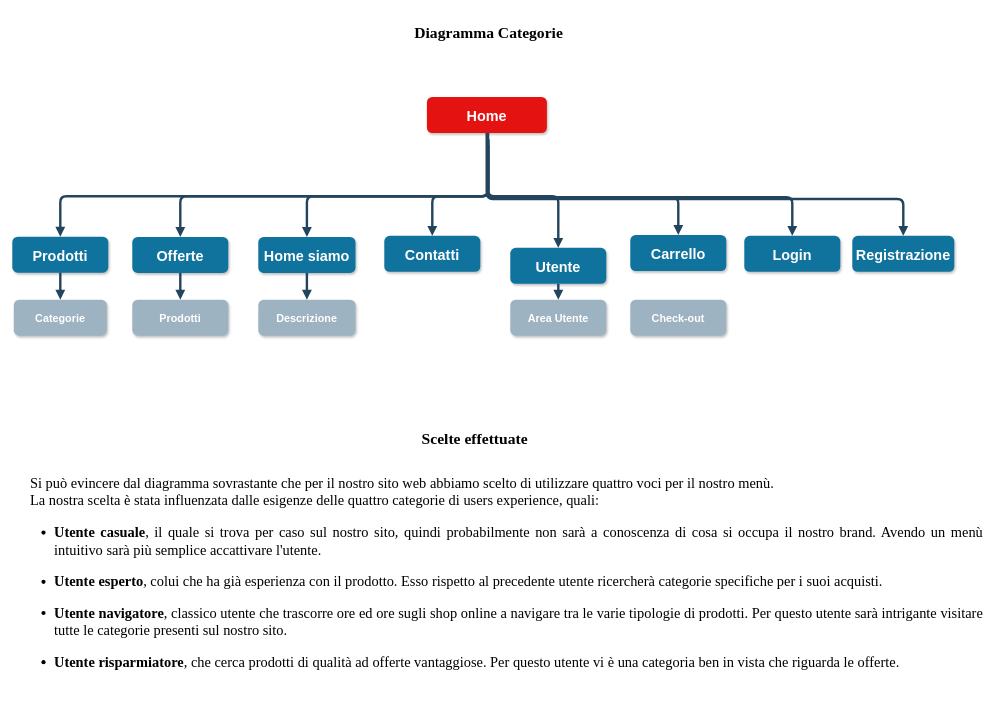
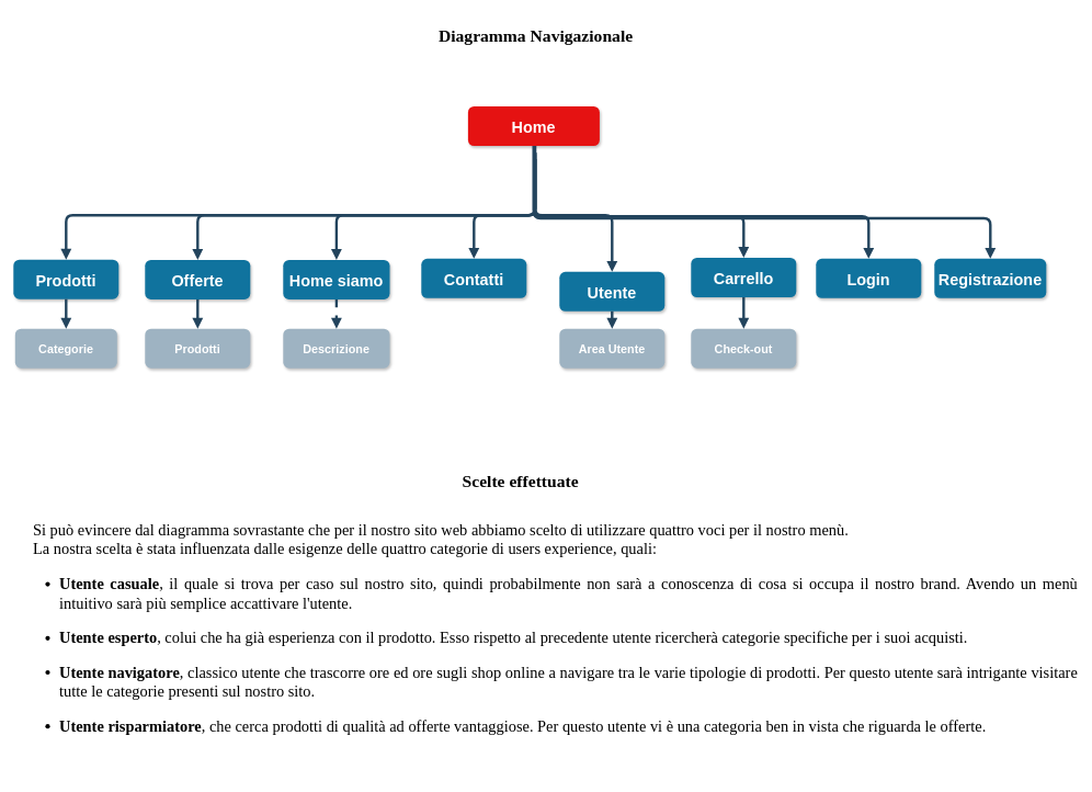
  <mxCell id="0" />
  <mxCell id="1" parent="0" />
  <mxCell id="2" value="Home" style="rounded=1;fillColor=#e51212;strokeColor=none;shadow=1;gradientColor=none;fontStyle=1;fontColor=#FFFFFF;fontSize=24;" parent="1" vertex="1"><mxGeometry x="711" y="150" width="200" height="60" as="geometry" /></mxCell>
  <mxCell id="3" value="Prodotti" style="rounded=1;fillColor=#10739E;strokeColor=none;shadow=1;gradientColor=none;fontStyle=1;fontColor=#FFFFFF;fontSize=24;" parent="1" vertex="1"><mxGeometry x="20" y="382.75" width="160" height="60" as="geometry" /></mxCell>
  <mxCell id="4" value="Categorie" style="rounded=1;fillColor=#9eb3c2;strokeColor=none;shadow=1;gradientColor=none;fontStyle=1;fontColor=#FFFFFF;fontSize=18;" parent="1" vertex="1"><mxGeometry x="22.5" y="487.75" width="155" height="60" as="geometry" /></mxCell>
  <mxCell id="5" value="Offerte" style="rounded=1;fillColor=#10739E;strokeColor=none;shadow=1;gradientColor=none;fontStyle=1;fontColor=#FFFFFF;fontSize=24;" parent="1" vertex="1"><mxGeometry x="220" y="383.25" width="160" height="60" as="geometry" /></mxCell>
  <mxCell id="6" value="Prodotti" style="rounded=1;fillColor=#9EB3C2;strokeColor=none;shadow=1;gradientColor=none;fontStyle=1;fontColor=#FFFFFF;fontSize=18;" parent="1" vertex="1"><mxGeometry x="220" y="487.75" width="160" height="60" as="geometry" /></mxCell>
  <mxCell id="7" value="Home siamo" style="rounded=1;fillColor=#10739E;strokeColor=none;shadow=1;gradientColor=none;fontStyle=1;fontColor=#FFFFFF;fontSize=24;" parent="1" vertex="1"><mxGeometry x="430" y="383.25" width="162" height="60" as="geometry" /></mxCell>
  <mxCell id="8" value="Descrizione" style="rounded=1;fillColor=#9EB3C2;strokeColor=none;shadow=1;gradientColor=none;fontStyle=1;fontColor=#FFFFFF;fontSize=18;" parent="1" vertex="1"><mxGeometry x="430" y="487.75" width="162" height="60" as="geometry" /></mxCell>
  <mxCell id="9" value="Contatti" style="rounded=1;fillColor=#10739E;strokeColor=none;shadow=1;gradientColor=none;fontStyle=1;fontColor=#FFFFFF;fontSize=24;" parent="1" vertex="1"><mxGeometry x="640" y="381.37" width="160" height="60" as="geometry" /></mxCell>
  <mxCell id="10" value="" style="edgeStyle=elbowEdgeStyle;elbow=vertical;strokeWidth=4;endArrow=block;endFill=1;fontStyle=1;strokeColor=#23445D;" parent="1" target="3" edge="1"><mxGeometry x="135" y="-44.5" width="100" height="100" as="geometry"><mxPoint x="813" y="220" as="sourcePoint" /><mxPoint x="163" y="-74.5" as="targetPoint" /><Array as="points"><mxPoint x="593" y="315.5" /></Array></mxGeometry></mxCell>
  <mxCell id="11" value="" style="edgeStyle=elbowEdgeStyle;elbow=vertical;strokeWidth=4;endArrow=block;endFill=1;fontStyle=1;strokeColor=#23445D;entryX=0.5;entryY=0;entryDx=0;entryDy=0;" parent="1" target="9" edge="1"><mxGeometry x="135" y="-44.5" width="100" height="100" as="geometry"><mxPoint x="813" y="230" as="sourcePoint" /><mxPoint x="163" y="-74.5" as="targetPoint" /><Array as="points"><mxPoint x="1013" y="315.5" /></Array></mxGeometry></mxCell>
  <mxCell id="12" value="" style="edgeStyle=elbowEdgeStyle;elbow=vertical;strokeWidth=4;endArrow=block;endFill=1;fontStyle=1;strokeColor=#23445D;" parent="1" source="3" target="4" edge="1"><mxGeometry x="-128" y="-47.25" width="100" height="100" as="geometry"><mxPoint x="-200" y="22.75" as="sourcePoint" /><mxPoint x="-100" y="-77.25" as="targetPoint" /></mxGeometry></mxCell>
  <mxCell id="13" value="" style="edgeStyle=elbowEdgeStyle;elbow=vertical;strokeWidth=4;endArrow=block;endFill=1;fontStyle=1;strokeColor=#23445D;" parent="1" source="5" target="6" edge="1"><mxGeometry x="-190" y="-39.5" width="100" height="100" as="geometry"><mxPoint x="-262" y="30.5" as="sourcePoint" /><mxPoint x="-162" y="-69.5" as="targetPoint" /></mxGeometry></mxCell>
- <mxCell id="14" value="" style="edgeStyle=elbowEdgeStyle;elbow=vertical;strokeWidth=4;endArrow=block;endFill=1;fontStyle=1;strokeColor=#23445D;" parent="1" source="7" target="8" edge="1"><mxGeometry x="-246" y="-47.25" width="100" height="100" as="geometry"><mxPoint x="-318" y="22.75" as="sourcePoint" /><mxPoint x="-218" y="-77.25" as="targetPoint" /></mxGeometry></mxCell>
+ <mxCell id="14" value="" style="edgeStyle=elbowEdgeStyle;elbow=vertical;strokeWidth=4;endArrow=block;endFill=1;fontStyle=1;strokeColor=#23445D;dashed=1;" parent="1" source="7" target="8" edge="1"><mxGeometry x="-246" y="-47.25" width="100" height="100" as="geometry"><mxPoint x="-318" y="22.75" as="sourcePoint" /><mxPoint x="-218" y="-77.25" as="targetPoint" /></mxGeometry></mxCell>
  <mxCell id="15" value="" style="edgeStyle=elbowEdgeStyle;elbow=vertical;strokeWidth=4;endArrow=block;endFill=1;fontStyle=1;strokeColor=#23445D;entryX=0.5;entryY=0;entryDx=0;entryDy=0;" parent="1" target="5" edge="1"><mxGeometry x="135" y="-44.5" width="100" height="100" as="geometry"><mxPoint x="813" y="210" as="sourcePoint" /><mxPoint x="163" y="-74.5" as="targetPoint" /><Array as="points"><mxPoint x="693" y="315.5" /></Array></mxGeometry></mxCell>
  <mxCell id="16" value="" style="edgeStyle=elbowEdgeStyle;elbow=vertical;strokeWidth=4;endArrow=block;endFill=1;fontStyle=1;strokeColor=#23445D;" parent="1" target="7" edge="1"><mxGeometry x="135" y="-44.5" width="100" height="100" as="geometry"><mxPoint x="813" y="230" as="sourcePoint" /><mxPoint x="163" y="-74.5" as="targetPoint" /><Array as="points"><mxPoint x="983" y="315.5" /></Array></mxGeometry></mxCell>
- <mxCell id="17" value="&lt;h2&gt;&lt;font style=&quot;font-size: 26px&quot;&gt;&amp;nbsp;Diagramma Categorie&lt;/font&gt;&lt;/h2&gt;" style="text;html=1;strokeColor=none;fillColor=none;align=center;verticalAlign=middle;whiteSpace=wrap;rounded=0;fontFamily=Georgia;fontSize=24;" parent="1" vertex="1"><mxGeometry x="481" y="20" width="660" height="40" as="geometry" /></mxCell>
+ <mxCell id="17" value="&lt;h2&gt;&lt;font style=&quot;font-size: 26px&quot;&gt;&amp;nbsp;Diagramma Navigazionale&lt;/font&gt;&lt;/h2&gt;" style="text;html=1;strokeColor=none;fillColor=none;align=center;verticalAlign=middle;whiteSpace=wrap;rounded=0;fontFamily=Georgia;fontSize=24;" parent="1" vertex="1"><mxGeometry x="481" y="20" width="660" height="40" as="geometry" /></mxCell>
  <mxCell id="18" value="Scelte effettuate" style="text;html=1;strokeColor=none;fillColor=none;align=center;verticalAlign=middle;whiteSpace=wrap;rounded=0;fontFamily=Georgia;fontSize=26;fontStyle=1" parent="1" vertex="1"><mxGeometry x="661" y="700" width="260" height="40" as="geometry" /></mxCell>
  <mxCell id="19" value="&lt;div style=&quot;text-align: justify&quot;&gt;&lt;span&gt;Si può evincere dal diagramma sovrastante che per il nostro sito web abbiamo scelto di utilizzare quattro voci per il nostro menù.&amp;nbsp;&lt;/span&gt;&lt;/div&gt;&lt;div style=&quot;text-align: justify&quot;&gt;&lt;span&gt;La nostra scelta è stata influenzata dalle esigenze delle quattro categorie di users experience, quali:&amp;nbsp;&lt;/span&gt;&lt;/div&gt;&lt;div style=&quot;text-align: justify&quot;&gt;&lt;ul&gt;&lt;li&gt;&lt;b&gt;Utente casuale&lt;/b&gt;, il quale si trova per caso sul nostro sito, quindi probabilmente non sarà a conoscenza di cosa si occupa il nostro brand. Avendo un menù intuitivo sarà più semplice accattivare l'utente.&lt;/li&gt;&lt;/ul&gt;&lt;ul&gt;&lt;li&gt;&lt;b&gt;Utente esperto&lt;/b&gt;, colui che ha già esperienza con il prodotto. Esso rispetto al precedente utente ricercherà categorie specifiche per i suoi acquisti.&lt;/li&gt;&lt;/ul&gt;&lt;ul&gt;&lt;li&gt;&lt;b&gt;Utente navigatore&lt;/b&gt;, classico utente che trascorre ore ed ore sugli shop online a navigare tra le varie tipologie di prodotti. Per questo utente sarà intrigante visitare tutte le categorie presenti sul nostro sito.&lt;/li&gt;&lt;/ul&gt;&lt;ul&gt;&lt;li&gt;&lt;b&gt;Utente risparmiatore&lt;/b&gt;, che cerca prodotti di qualità ad offerte vantaggiose. Per questo utente vi è una categoria ben in vista che riguarda le offerte.&lt;/li&gt;&lt;/ul&gt;&lt;/div&gt;" style="text;html=1;strokeColor=none;fillColor=none;align=left;verticalAlign=middle;whiteSpace=wrap;rounded=0;fontFamily=Georgia;fontSize=24;" parent="1" vertex="1"><mxGeometry x="48" y="740" width="1590" height="430" as="geometry" /></mxCell>
  <mxCell id="20" value="" style="edgeStyle=elbowEdgeStyle;elbow=vertical;strokeWidth=4;endArrow=block;endFill=1;fontStyle=1;strokeColor=#23445D;entryX=0.5;entryY=0;entryDx=0;entryDy=0;" parent="1" target="21" edge="1"><mxGeometry x="345" y="-44.5" width="100" height="100" as="geometry"><mxPoint x="813" y="220" as="sourcePoint" /><mxPoint x="1203" y="383" as="targetPoint" /><Array as="points"><mxPoint x="1223" y="315.5" /></Array></mxGeometry></mxCell>
  <mxCell id="21" value="Utente" style="rounded=1;fillColor=#10739E;strokeColor=none;shadow=1;gradientColor=none;fontStyle=1;fontColor=#FFFFFF;fontSize=24;" parent="1" vertex="1"><mxGeometry x="850" y="401.37" width="160" height="60" as="geometry" /></mxCell>
  <mxCell id="22" value="Area Utente" style="rounded=1;fillColor=#9EB3C2;strokeColor=none;shadow=1;gradientColor=none;fontStyle=1;fontColor=#FFFFFF;fontSize=18;" parent="1" vertex="1"><mxGeometry x="850" y="487.75" width="160" height="60" as="geometry" /></mxCell>
  <mxCell id="23" value="Carrello" style="rounded=1;fillColor=#10739E;strokeColor=none;shadow=1;gradientColor=none;fontStyle=1;fontColor=#FFFFFF;fontSize=24;" parent="1" vertex="1"><mxGeometry x="1050" y="379.99" width="160" height="60" as="geometry" /></mxCell>
  <mxCell id="24" value="Check-out" style="rounded=1;fillColor=#9EB3C2;strokeColor=none;shadow=1;gradientColor=none;fontStyle=1;fontColor=#FFFFFF;fontSize=18;" parent="1" vertex="1"><mxGeometry x="1050" y="487.75" width="160" height="60" as="geometry" /></mxCell>
+ <mxCell id="25" value="" style="edgeStyle=elbowEdgeStyle;elbow=vertical;strokeWidth=4;endArrow=block;endFill=1;fontStyle=1;strokeColor=#23445D;entryX=0.5;entryY=0;entryDx=0;entryDy=0;exitX=0.5;exitY=1;exitDx=0;exitDy=0;" parent="1" source="23" target="24" edge="1"><mxGeometry x="-76" y="-40.01" width="100" height="100" as="geometry"><mxPoint x="922" y="449.99" as="sourcePoint" /><mxPoint x="922" y="487.24" as="targetPoint" /></mxGeometry></mxCell>
  <mxCell id="26" value="" style="edgeStyle=elbowEdgeStyle;elbow=vertical;strokeWidth=4;endArrow=block;endFill=1;fontStyle=1;strokeColor=#23445D;entryX=0.5;entryY=0;entryDx=0;entryDy=0;" parent="1" target="23" edge="1"><mxGeometry x="555" y="-42.62" width="100" height="100" as="geometry"><mxPoint x="813" y="222" as="sourcePoint" /><mxPoint x="1383" y="383.25" as="targetPoint" /><Array as="points"><mxPoint x="1093" y="317" /></Array></mxGeometry></mxCell>
  <mxCell id="27" value="" style="edgeStyle=elbowEdgeStyle;elbow=vertical;strokeWidth=4;endArrow=block;endFill=1;fontStyle=1;strokeColor=#23445D;entryX=0.5;entryY=0;entryDx=0;entryDy=0;exitX=0.5;exitY=1;exitDx=0;exitDy=0;" edge="1" parent="1" source="21" target="22"><mxGeometry x="-66" y="-30.01" width="100" height="100" as="geometry"><mxPoint x="1140" y="449.99" as="sourcePoint" /><mxPoint x="1140" y="497.75" as="targetPoint" /></mxGeometry></mxCell>
  <mxCell id="28" value="" style="edgeStyle=elbowEdgeStyle;elbow=vertical;strokeWidth=4;endArrow=block;endFill=1;fontStyle=1;strokeColor=#23445D;exitX=0.5;exitY=1;exitDx=0;exitDy=0;entryX=0.5;entryY=0;entryDx=0;entryDy=0;" edge="1" parent="1" source="2" target="29"><mxGeometry x="742.5" y="-42.62" width="100" height="100" as="geometry"><mxPoint x="808" y="210" as="sourcePoint" /><mxPoint x="1376" y="390" as="targetPoint" /><Array as="points"><mxPoint x="1280.5" y="317" /></Array></mxGeometry></mxCell>
  <mxCell id="29" value="Login" style="rounded=1;fillColor=#10739E;strokeColor=none;shadow=1;gradientColor=none;fontStyle=1;fontColor=#FFFFFF;fontSize=24;" vertex="1" parent="1"><mxGeometry x="1240" y="381.37" width="160" height="60" as="geometry" /></mxCell>
  <mxCell id="30" value="Registrazione" style="rounded=1;fillColor=#10739E;strokeColor=none;shadow=1;gradientColor=none;fontStyle=1;fontColor=#FFFFFF;fontSize=24;" vertex="1" parent="1"><mxGeometry x="1420" y="381.37" width="170" height="60" as="geometry" /></mxCell>
  <mxCell id="31" value="" style="edgeStyle=elbowEdgeStyle;elbow=vertical;strokeWidth=4;endArrow=block;endFill=1;fontStyle=1;strokeColor=#23445D;exitX=0.5;exitY=1;exitDx=0;exitDy=0;entryX=0.5;entryY=0;entryDx=0;entryDy=0;" edge="1" parent="1" source="2" target="30"><mxGeometry x="752.5" y="-32.62" width="100" height="100" as="geometry"><mxPoint x="821" y="220" as="sourcePoint" /><mxPoint x="1388" y="391.37" as="targetPoint" /><Array as="points"><mxPoint x="1188" y="320" /></Array></mxGeometry></mxCell>
